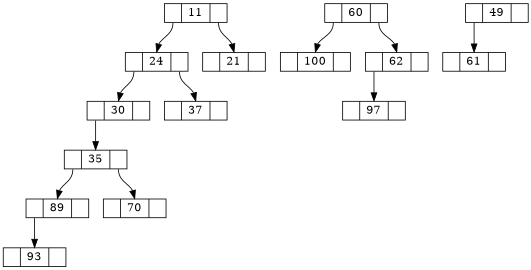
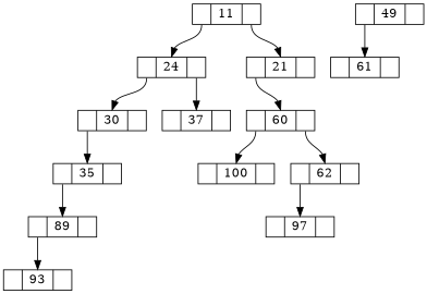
  digraph {
    node [shape=record]
    edge [headport=f1 tailport=f0]
    n1 [height=0.1 label="<f0> | <f1> 11 | <f2>"]
    n2 [height=0.1 label="<f0> | <f1> 21 | <f2>"]
    n3 [height=0.1 label="<f0> | <f1> 24 | <f2>"]
    n4 [height=0.1 label="<f0> | <f1> 60 | <f2>"]
    n5 [height=0.1 label="<f0> | <f1> 30 | <f2>"]
    n6 [height=0.1 label="<f0> | <f1> 37 | <f2>"]
    n7 [height=0.1 label="<f0> | <f1> 100 | <f2>"]
    n8 [height=0.1 label="<f0> | <f1> 62 | <f2>"]
    n9 [height=0.1 label="<f0> | <f1> 49 | <f2>"]
    n10 [height=0.1 label="<f0> | <f1> 61 | <f2>"]
    n11 [height=0.1 label="<f0> | <f1> 35 | <f2>"]
    n12 [height=0.1 label="<f0> | <f1> 97 | <f2>"]
    n13 [height=0.1 label="<f0> | <f1> 89 | <f2>"]
-   n14 [height=0.1 label="<f0> | <f1> 70 | <f2>"]
    n15 [height=0.1 label="<f0> | <f1> 93 | <f2>"]
    n1 -> n2 [tailport=f2]
    n1 -> n3
+   n2 -> n4
    n3 -> n5
    n3 -> n6 [tailport=f2]
    n4 -> n7
    n4 -> n8 [tailport=f2]
    n5 -> n11
    n8 -> n12
    n9 -> n10
    n11 -> n13
-   n11 -> n14 [tailport=f2]
    n13 -> n15
  }
